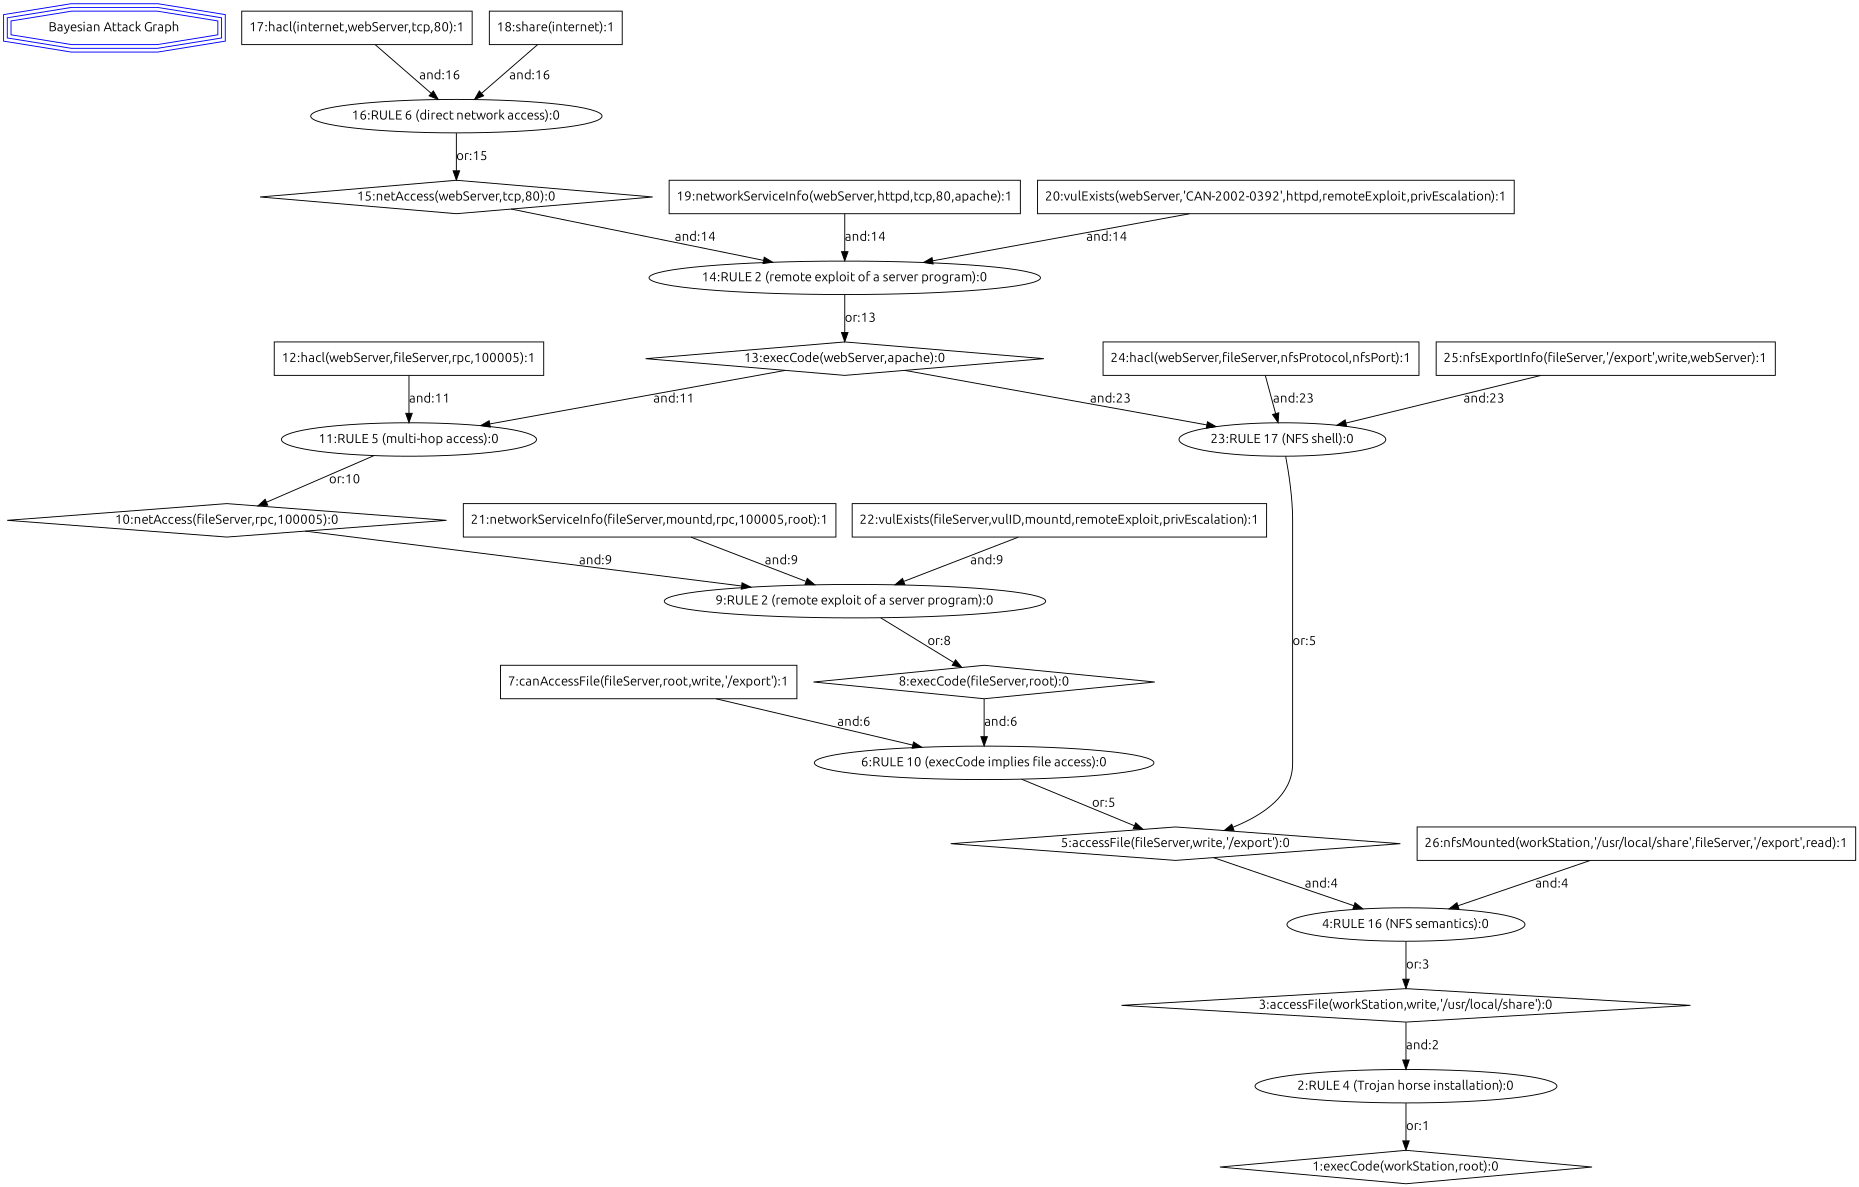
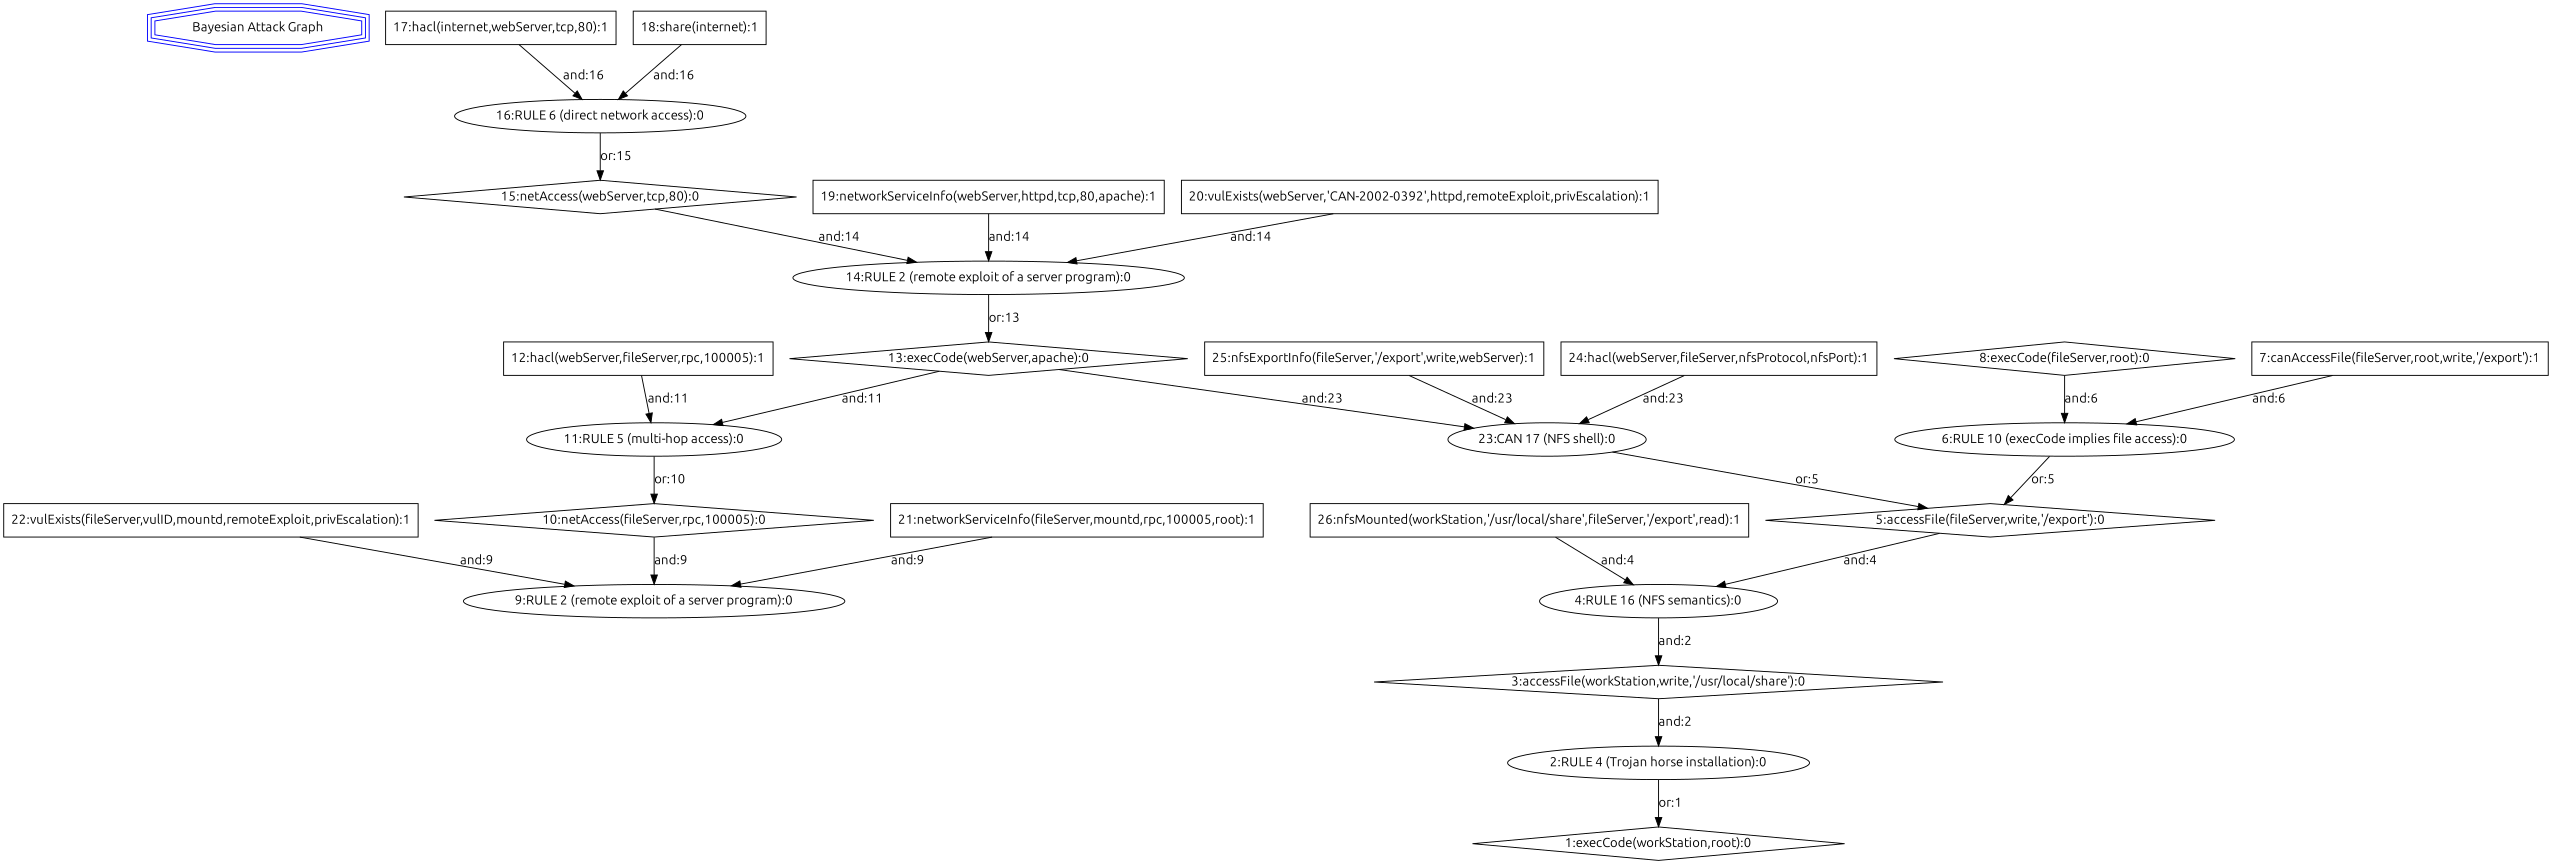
  digraph {
    fontname=Ubuntu
    node [fontname=Ubuntu shape=box]
    edge [fontname=Ubuntu]
    n1 [color=blue label="Bayesian Attack Graph" shape=tripleoctagon]
    n2 [label="1:execCode(workStation,root):0" shape=diamond]
    n3 [label="2:RULE 4 (Trojan horse installation):0" shape=ellipse]
    n4 [label="3:accessFile(workStation,write,'/usr/local/share'):0" shape=diamond]
    n5 [label="4:RULE 16 (NFS semantics):0" shape=ellipse]
    n6 [label="5:accessFile(fileServer,write,'/export'):0" shape=diamond]
    n7 [label="6:RULE 10 (execCode implies file access):0" shape=ellipse]
    n8 [label="7:canAccessFile(fileServer,root,write,'/export'):1"]
    n9 [label="8:execCode(fileServer,root):0" shape=diamond]
    n10 [label="9:RULE 2 (remote exploit of a server program):0" shape=ellipse]
    n11 [label="10:netAccess(fileServer,rpc,100005):0" shape=diamond]
    n12 [label="11:RULE 5 (multi-hop access):0" shape=ellipse]
    n13 [label="12:hacl(webServer,fileServer,rpc,100005):1"]
    n14 [label="13:execCode(webServer,apache):0" shape=diamond]
-   n15 [label="23:RULE 17 (NFS shell):0" shape=ellipse]
+   n15 [label="23:CAN 17 (NFS shell):0" shape=ellipse]
    n16 [label="14:RULE 2 (remote exploit of a server program):0" shape=ellipse]
    n17 [label="15:netAccess(webServer,tcp,80):0" shape=diamond]
    n18 [label="16:RULE 6 (direct network access):0" shape=ellipse]
    n19 [label="17:hacl(internet,webServer,tcp,80):1"]
    n20 [label="18:share(internet):1"]
    n21 [label="19:networkServiceInfo(webServer,httpd,tcp,80,apache):1"]
    n22 [label="20:vulExists(webServer,'CAN-2002-0392',httpd,remoteExploit,privEscalation):1"]
    n23 [label="21:networkServiceInfo(fileServer,mountd,rpc,100005,root):1"]
    n24 [label="22:vulExists(fileServer,vulID,mountd,remoteExploit,privEscalation):1"]
    n25 [label="24:hacl(webServer,fileServer,nfsProtocol,nfsPort):1"]
    n26 [label="25:nfsExportInfo(fileServer,'/export',write,webServer):1"]
    n27 [label="26:nfsMounted(workStation,'/usr/local/share',fileServer,'/export',read):1"]
    n3 -> n2 [label="or:1"]
    n4 -> n3 [label="and:2"]
-   n5 -> n4 [label="or:3"]
+   n5 -> n4 [label="and:2"]
    n6 -> n5 [label="and:4"]
    n7 -> n6 [label="or:5"]
    n8 -> n7 [label="and:6"]
    n9 -> n7 [label="and:6"]
-   n10 -> n9 [label="or:8"]
    n11 -> n10 [label="and:9"]
    n12 -> n11 [label="or:10"]
    n13 -> n12 [label="and:11"]
    n14 -> n12 [label="and:11"]
    n14 -> n15 [label="and:23"]
    n15 -> n6 [label="or:5"]
    n16 -> n14 [label="or:13"]
    n17 -> n16 [label="and:14"]
    n18 -> n17 [label="or:15"]
    n19 -> n18 [label="and:16"]
    n20 -> n18 [label="and:16"]
    n21 -> n16 [label="and:14"]
    n22 -> n16 [label="and:14"]
    n23 -> n10 [label="and:9"]
    n24 -> n10 [label="and:9"]
    n25 -> n15 [label="and:23"]
    n26 -> n15 [label="and:23"]
    n27 -> n5 [label="and:4"]
  }
